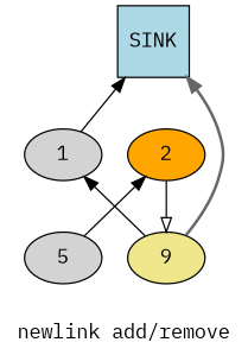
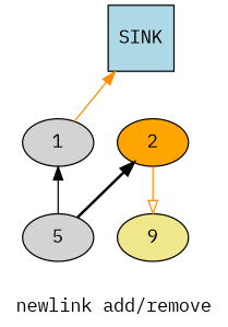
  digraph {
    fontname="IBM Plex Mono"
    label="newlink add/remove"
    node [fillcolor=lightgrey fontname="IBM Plex Mono" style=filled]
    edge [color=darkorange dir=back fontname="IBM Plex Mono" style=solid]
    n1 [fillcolor=lightblue label=SINK shape=square]
    1
    n3 [fillcolor=khaki label=9]
    2 [fillcolor=orange]
    5
-   n1 -> 1 [color=black]
-   n1 -> n3 [color=gray40 style=bold]
-   1 -> n3 [color=black]
-   2 -> n3 [arrowhead=onormal color=black dir=""]
-   2 -> 5 [color=black]
+   n1 -> 1
+   1 -> 5 [color=black]
+   2 -> n3 [arrowhead=onormal dir=""]
+   2 -> 5 [color=black style=bold]
  }
